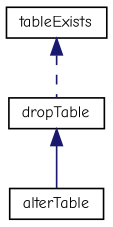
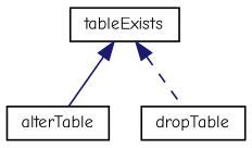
  digraph {
    fontname="Comic Neue"
    rankdir=TB
    node [color=black fillcolor=white fontname="Comic Neue" fontsize=10 shape=record style=filled]
    edge [color=midnightblue dir=back fontname="Comic Neue" fontsize=10 labelfontname=Helvetica labelfontsize=10]
    n1 [height=0.2 label=tableExists width=0.4]
    n2 [height=0.2 label=alterTable width=0.4]
    n3 [height=0.2 label=dropTable width=0.4]
-   n3 -> n2 [style=solid]
+   n1 -> n2 [style=solid]
    n1 -> n3 [style=dashed]
  }
